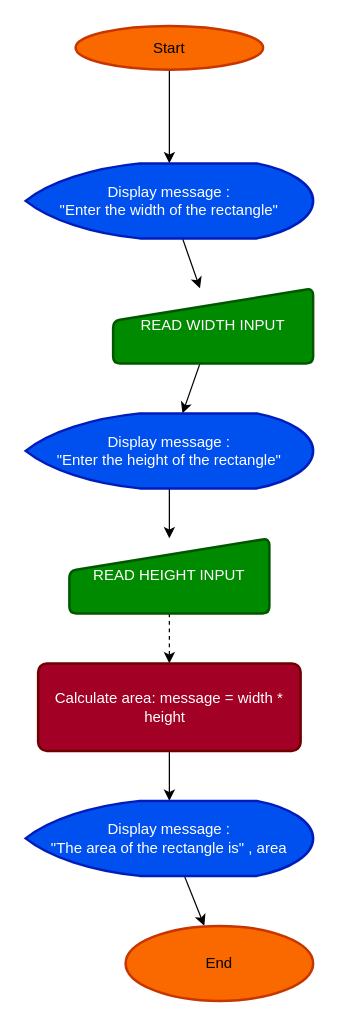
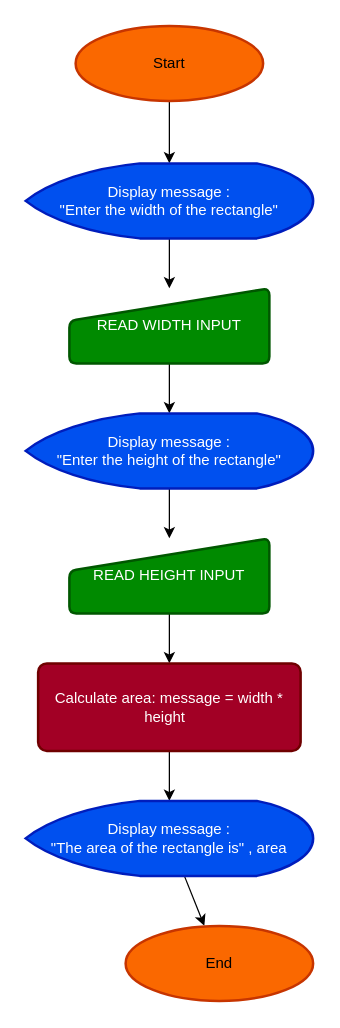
  <mxCell id="0" />
  <mxCell id="1" parent="0" />
  <mxCell id="2" value="" style="edgeStyle=none;html=1;" edge="1" parent="1" source="3" target="5"><mxGeometry relative="1" as="geometry" /></mxCell>
- <mxCell id="3" value="Start" style="strokeWidth=2;html=1;shape=mxgraph.flowchart.start_1;whiteSpace=wrap;fillColor=#fa6800;fontColor=#000000;strokeColor=#C73500;" vertex="1" parent="1"><mxGeometry x="60" y="20" width="150" height="35" as="geometry" /></mxCell>
+ <mxCell id="3" value="Start" style="strokeWidth=2;html=1;shape=mxgraph.flowchart.start_1;whiteSpace=wrap;fillColor=#fa6800;fontColor=#000000;strokeColor=#C73500;" vertex="1" parent="1"><mxGeometry x="60" y="20" width="150" height="60" as="geometry" /></mxCell>
  <mxCell id="4" value="" style="edgeStyle=none;html=1;" edge="1" parent="1" source="5" target="7"><mxGeometry relative="1" as="geometry" /></mxCell>
  <mxCell id="5" value="Display message :&lt;br&gt;&quot;Enter the width of the rectangle&quot;" style="strokeWidth=2;html=1;shape=mxgraph.flowchart.display;whiteSpace=wrap;fillColor=#0050ef;fontColor=#ffffff;strokeColor=#001DBC;" vertex="1" parent="1"><mxGeometry x="20" y="130" width="230" height="60" as="geometry" /></mxCell>
  <mxCell id="6" value="" style="edgeStyle=none;html=1;" edge="1" parent="1" source="7" target="9"><mxGeometry relative="1" as="geometry" /></mxCell>
- <mxCell id="7" value="&lt;div style=&quot;&quot;&gt;&lt;span style=&quot;background-color: initial;&quot;&gt;READ WIDTH INPUT&lt;/span&gt;&lt;/div&gt;" style="html=1;strokeWidth=2;shape=manualInput;whiteSpace=wrap;rounded=1;size=26;arcSize=11;align=center;fillColor=#008a00;fontColor=#ffffff;strokeColor=#005700;" vertex="1" parent="1"><mxGeometry x="90" y="230" width="160" height="60" as="geometry" /></mxCell>
+ <mxCell id="7" value="&lt;div style=&quot;&quot;&gt;&lt;span style=&quot;background-color: initial;&quot;&gt;READ WIDTH INPUT&lt;/span&gt;&lt;/div&gt;" style="html=1;strokeWidth=2;shape=manualInput;whiteSpace=wrap;rounded=1;size=26;arcSize=11;align=center;fillColor=#008a00;fontColor=#ffffff;strokeColor=#005700;" vertex="1" parent="1"><mxGeometry x="55" y="230" width="160" height="60" as="geometry" /></mxCell>
  <mxCell id="8" value="" style="edgeStyle=none;html=1;" edge="1" parent="1" source="9" target="11"><mxGeometry relative="1" as="geometry" /></mxCell>
  <mxCell id="9" value="Display message :&lt;br&gt;&quot;Enter the height of the rectangle&quot;" style="strokeWidth=2;html=1;shape=mxgraph.flowchart.display;whiteSpace=wrap;fillColor=#0050ef;fontColor=#ffffff;strokeColor=#001DBC;" vertex="1" parent="1"><mxGeometry x="20" y="330" width="230" height="60" as="geometry" /></mxCell>
- <mxCell id="10" value="" style="edgeStyle=none;html=1;dashed=1;" edge="1" parent="1" source="11" target="13"><mxGeometry relative="1" as="geometry" /></mxCell>
+ <mxCell id="10" value="" style="edgeStyle=none;html=1;" edge="1" parent="1" source="11" target="13"><mxGeometry relative="1" as="geometry" /></mxCell>
  <mxCell id="11" value="&lt;div style=&quot;&quot;&gt;&lt;span style=&quot;background-color: initial;&quot;&gt;READ HEIGHT INPUT&lt;/span&gt;&lt;/div&gt;" style="html=1;strokeWidth=2;shape=manualInput;whiteSpace=wrap;rounded=1;size=26;arcSize=11;align=center;fillColor=#008a00;fontColor=#ffffff;strokeColor=#005700;" vertex="1" parent="1"><mxGeometry x="55" y="430" width="160" height="60" as="geometry" /></mxCell>
  <mxCell id="12" value="" style="edgeStyle=none;html=1;" edge="1" parent="1" source="13" target="15"><mxGeometry relative="1" as="geometry" /></mxCell>
  <mxCell id="13" value="Calculate area: message = width * height&amp;nbsp;&amp;nbsp;" style="rounded=1;whiteSpace=wrap;html=1;absoluteArcSize=1;arcSize=14;strokeWidth=2;fillColor=#a20025;fontColor=#ffffff;strokeColor=#6F0000;" vertex="1" parent="1"><mxGeometry x="30" y="530" width="210" height="70" as="geometry" /></mxCell>
  <mxCell id="14" value="" style="edgeStyle=none;html=1;" edge="1" parent="1" source="15" target="16"><mxGeometry relative="1" as="geometry" /></mxCell>
  <mxCell id="15" value="Display message :&lt;br&gt;&quot;The area of the rectangle is&quot; , area" style="strokeWidth=2;html=1;shape=mxgraph.flowchart.display;whiteSpace=wrap;fillColor=#0050ef;fontColor=#ffffff;strokeColor=#001DBC;" vertex="1" parent="1"><mxGeometry x="20" y="640" width="230" height="60" as="geometry" /></mxCell>
  <mxCell id="16" value="End" style="strokeWidth=2;html=1;shape=mxgraph.flowchart.start_1;whiteSpace=wrap;fillColor=#fa6800;fontColor=#000000;strokeColor=#C73500;" vertex="1" parent="1"><mxGeometry x="100" y="740" width="150" height="60" as="geometry" /></mxCell>
